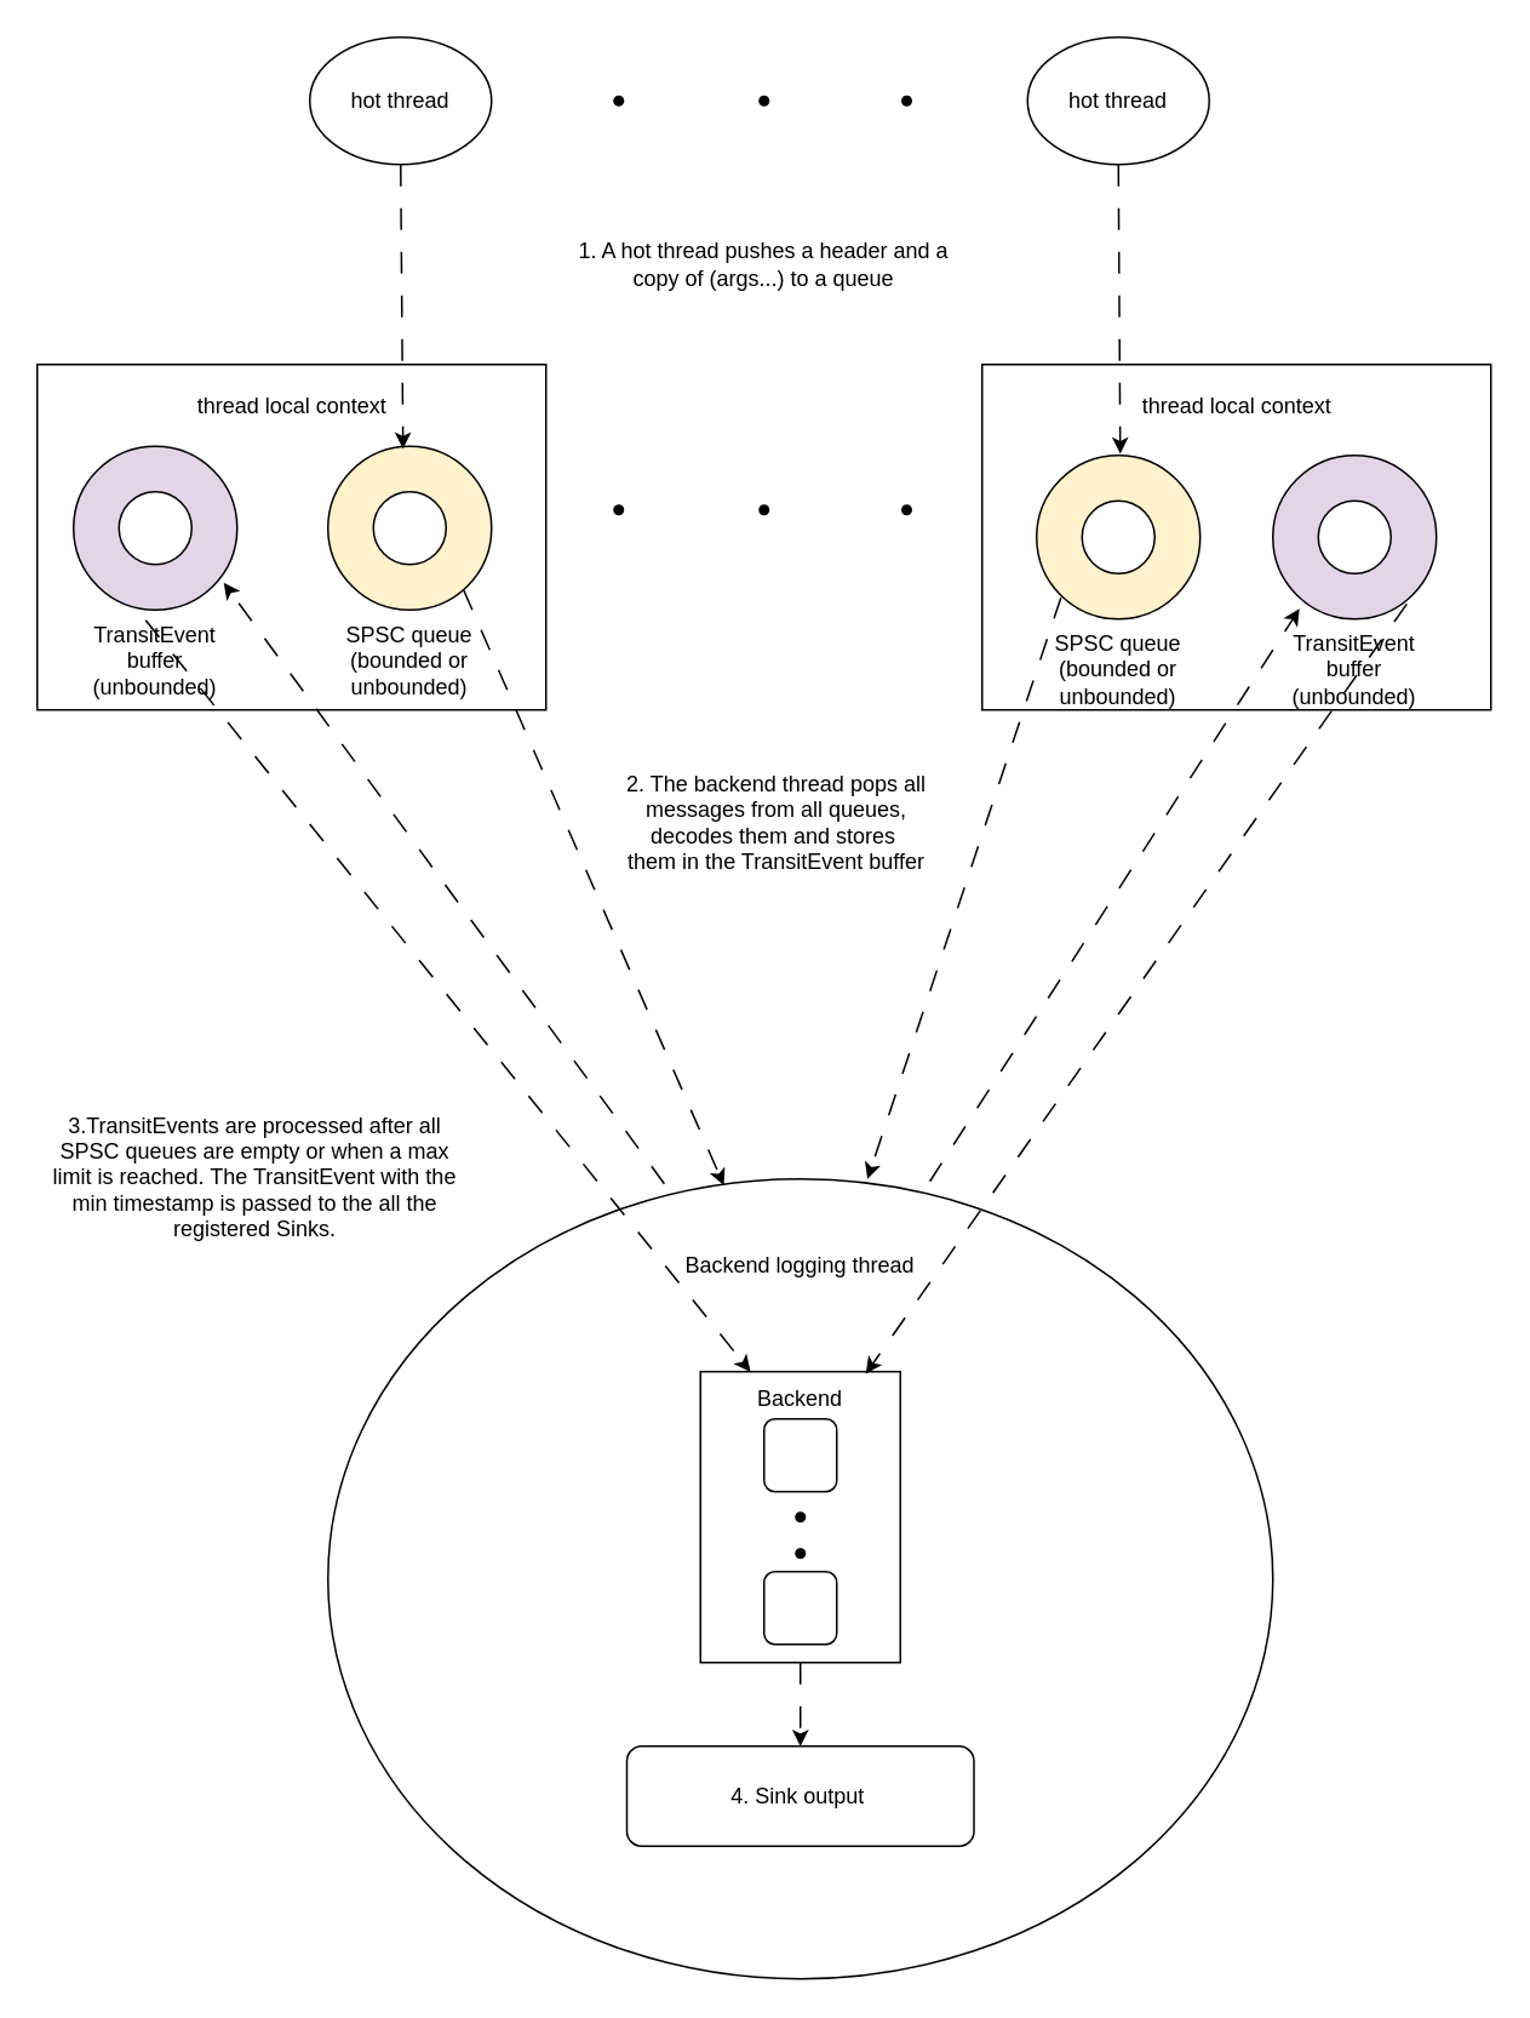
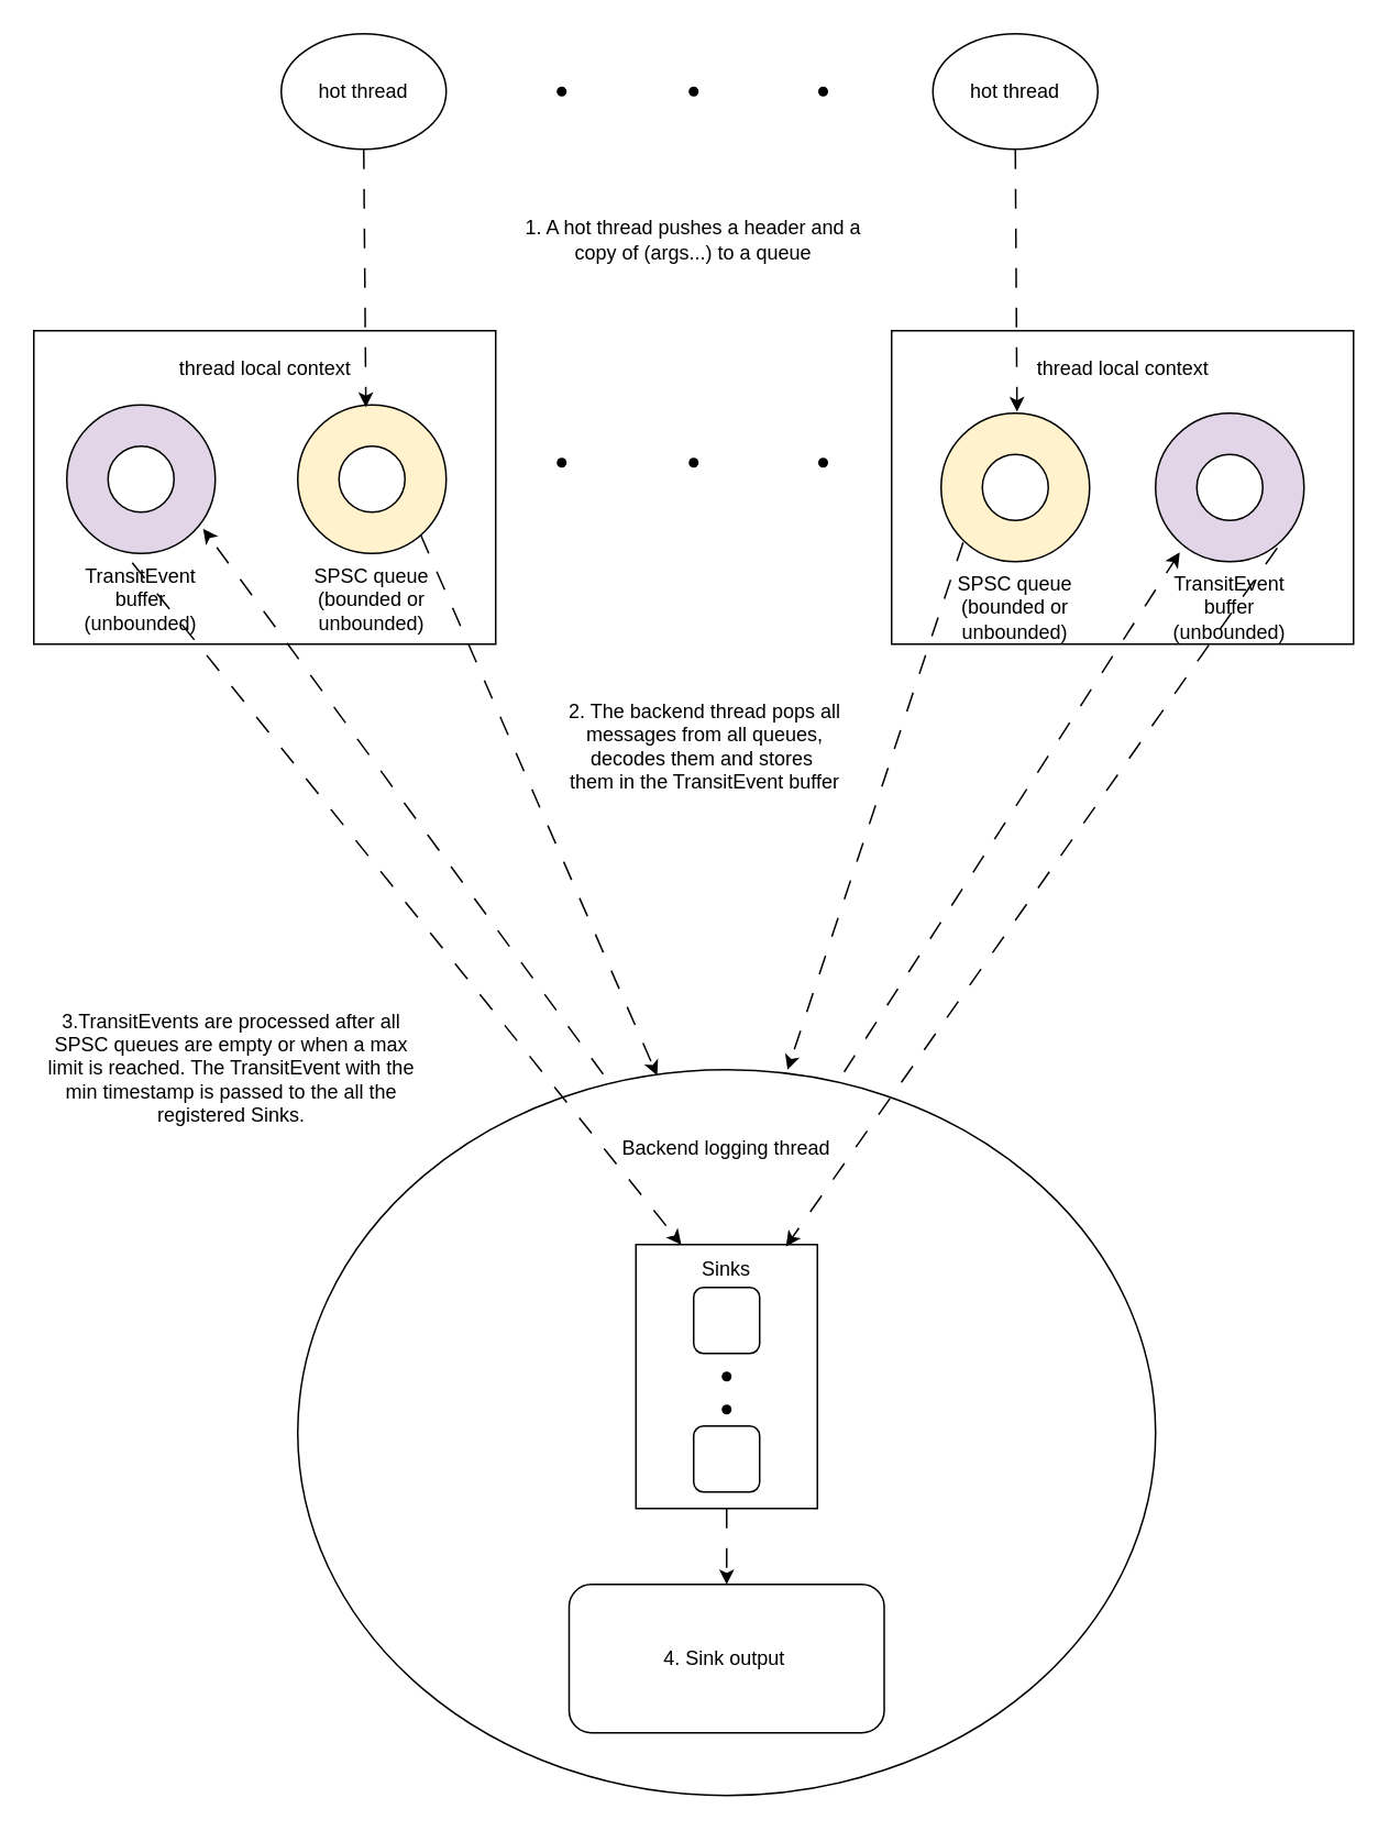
  <mxCell id="0" />
  <mxCell id="1" parent="0" />
  <mxCell id="2" value="hot thread" style="ellipse;whiteSpace=wrap;html=1;" parent="1" vertex="1"><mxGeometry x="170" y="20" width="100" height="70" as="geometry" /></mxCell>
  <mxCell id="3" value="hot thread" style="ellipse;whiteSpace=wrap;html=1;" parent="1" vertex="1"><mxGeometry x="565" y="20" width="100" height="70" as="geometry" /></mxCell>
  <mxCell id="4" value="" style="shape=waypoint;sketch=0;fillStyle=solid;size=6;pointerEvents=1;points=[];fillColor=none;resizable=0;rotatable=0;perimeter=centerPerimeter;snapToPoint=1;" parent="1" vertex="1"><mxGeometry x="410" y="45" width="20" height="20" as="geometry" /></mxCell>
  <mxCell id="5" value="" style="shape=waypoint;sketch=0;fillStyle=solid;size=6;pointerEvents=1;points=[];fillColor=none;resizable=0;rotatable=0;perimeter=centerPerimeter;snapToPoint=1;" parent="1" vertex="1"><mxGeometry x="488.5" y="45" width="20" height="20" as="geometry" /></mxCell>
  <mxCell id="6" value="" style="shape=waypoint;sketch=0;fillStyle=solid;size=6;pointerEvents=1;points=[];fillColor=none;resizable=0;rotatable=0;perimeter=centerPerimeter;snapToPoint=1;" parent="1" vertex="1"><mxGeometry x="330" y="45" width="20" height="20" as="geometry" /></mxCell>
  <mxCell id="7" value="thread local context&lt;br&gt;&lt;br&gt;&lt;br&gt;&lt;br&gt;&lt;br&gt;&lt;br&gt;&lt;br&gt;&lt;br&gt;&lt;br&gt;&lt;br&gt;&lt;br&gt;" style="verticalLabelPosition=middle;verticalAlign=middle;html=1;shape=mxgraph.basic.rect;fillColor2=none;strokeWidth=1;size=26.67;indent=5;labelPosition=center;align=center;" parent="1" vertex="1"><mxGeometry x="20" y="200" width="280" height="190" as="geometry" /></mxCell>
  <mxCell id="8" value="SPSC queue&lt;br&gt;(bounded or unbounded)" style="verticalLabelPosition=bottom;verticalAlign=top;html=1;shape=mxgraph.basic.donut;dx=25;fillColor=#fff2cc;strokeColor=#000000;container=0;perimeterSpacing=1;labelPosition=center;align=center;whiteSpace=wrap;" parent="1" vertex="1"><mxGeometry x="180" y="245" width="90" height="90" as="geometry" /></mxCell>
  <mxCell id="9" value="" style="endArrow=classic;html=1;rounded=0;exitX=0.5;exitY=1;exitDx=0;exitDy=0;dashed=1;dashPattern=12 12;labelPosition=left;verticalLabelPosition=top;align=right;verticalAlign=bottom;entryX=0.46;entryY=0.026;entryDx=0;entryDy=0;entryPerimeter=0;" parent="1" source="2" target="8" edge="1"><mxGeometry width="50" height="50" relative="1" as="geometry"><mxPoint x="370" y="260" as="sourcePoint" /><mxPoint x="390" y="220" as="targetPoint" /></mxGeometry></mxCell>
  <mxCell id="10" value="TransitEvent buffer (unbounded)" style="verticalLabelPosition=bottom;verticalAlign=top;html=1;shape=mxgraph.basic.donut;dx=25;fillColor=#e1d5e7;strokeColor=#000000;container=0;shadow=0;perimeterSpacing=1;whiteSpace=wrap;" parent="1" vertex="1"><mxGeometry x="40" y="245" width="90" height="90" as="geometry" /></mxCell>
  <mxCell id="11" value="1. A hot thread pushes a header and a copy of (args...) to a queue" style="text;html=1;strokeColor=none;fillColor=none;align=center;verticalAlign=middle;whiteSpace=wrap;rounded=0;" parent="1" vertex="1"><mxGeometry x="315" y="130" width="210" height="30" as="geometry" /></mxCell>
  <mxCell id="12" value="Backend logging thread&lt;br&gt;&lt;br&gt;&lt;br&gt;&lt;br&gt;&lt;br&gt;&lt;br&gt;&lt;br&gt;&lt;br&gt;&lt;br&gt;&lt;br&gt;&lt;br&gt;&lt;br&gt;&lt;br&gt;&lt;br&gt;&lt;br&gt;&lt;br&gt;&lt;br&gt;&lt;br&gt;&lt;br&gt;&lt;br&gt;&lt;br&gt;&lt;br&gt;&lt;br&gt;&lt;br&gt;&lt;br&gt;" style="ellipse;whiteSpace=wrap;html=1;shadow=0;sketch=0;strokeColor=#000000;" parent="1" vertex="1"><mxGeometry x="180" y="648" width="520" height="440" as="geometry" /></mxCell>
  <mxCell id="13" value="thread local context&lt;br&gt;&lt;br&gt;&lt;br&gt;&lt;br&gt;&lt;br&gt;&lt;br&gt;&lt;br&gt;&lt;br&gt;&lt;br&gt;&lt;br&gt;&lt;br&gt;" style="verticalLabelPosition=middle;verticalAlign=middle;html=1;shape=mxgraph.basic.rect;fillColor2=none;strokeWidth=1;size=26.67;indent=5;labelPosition=center;align=center;" parent="1" vertex="1"><mxGeometry x="540" y="200" width="280" height="190" as="geometry" /></mxCell>
  <mxCell id="14" value="SPSC queue&lt;br&gt;(bounded or unbounded)" style="verticalLabelPosition=bottom;verticalAlign=top;html=1;shape=mxgraph.basic.donut;dx=25;fillColor=#fff2cc;strokeColor=#000000;container=0;perimeterSpacing=1;labelPosition=center;align=center;whiteSpace=wrap;" parent="1" vertex="1"><mxGeometry x="570" y="250" width="90" height="90" as="geometry" /></mxCell>
  <mxCell id="15" value="TransitEvent buffer (unbounded)" style="verticalLabelPosition=bottom;verticalAlign=top;html=1;shape=mxgraph.basic.donut;dx=25;fillColor=#e1d5e7;strokeColor=#000000;container=0;shadow=0;perimeterSpacing=1;whiteSpace=wrap;" parent="1" vertex="1"><mxGeometry x="700" y="250" width="90" height="90" as="geometry" /></mxCell>
  <mxCell id="16" value="" style="endArrow=classic;html=1;rounded=0;exitX=0.5;exitY=1;exitDx=0;exitDy=0;dashed=1;dashPattern=12 12;labelPosition=left;verticalLabelPosition=top;align=right;verticalAlign=bottom;entryX=0.511;entryY=0.001;entryDx=0;entryDy=0;entryPerimeter=0;" parent="1" source="3" target="14" edge="1"><mxGeometry width="50" height="50" relative="1" as="geometry"><mxPoint x="300" y="125" as="sourcePoint" /><mxPoint x="252.086" y="254" as="targetPoint" /></mxGeometry></mxCell>
  <mxCell id="17" value="" style="shape=waypoint;sketch=0;fillStyle=solid;size=6;pointerEvents=1;points=[];fillColor=none;resizable=0;rotatable=0;perimeter=centerPerimeter;snapToPoint=1;" parent="1" vertex="1"><mxGeometry x="410" y="270" width="20" height="20" as="geometry" /></mxCell>
  <mxCell id="18" value="" style="shape=waypoint;sketch=0;fillStyle=solid;size=6;pointerEvents=1;points=[];fillColor=none;resizable=0;rotatable=0;perimeter=centerPerimeter;snapToPoint=1;" parent="1" vertex="1"><mxGeometry x="488.5" y="270" width="20" height="20" as="geometry" /></mxCell>
  <mxCell id="19" value="" style="shape=waypoint;sketch=0;fillStyle=solid;size=6;pointerEvents=1;points=[];fillColor=none;resizable=0;rotatable=0;perimeter=centerPerimeter;snapToPoint=1;" parent="1" vertex="1"><mxGeometry x="330" y="270" width="20" height="20" as="geometry" /></mxCell>
  <mxCell id="20" value="2. The backend thread pops all messages from all queues, decodes them and stores&amp;nbsp;&lt;br&gt;them in the TransitEvent buffer" style="text;html=1;strokeColor=none;fillColor=none;align=center;verticalAlign=middle;whiteSpace=wrap;rounded=0;" parent="1" vertex="1"><mxGeometry x="330" y="410" width="194" height="84" as="geometry" /></mxCell>
  <mxCell id="21" value="" style="rounded=0;whiteSpace=wrap;html=1;shadow=0;sketch=0;strokeColor=#000000;" parent="1" vertex="1"><mxGeometry x="385" y="754" width="110" height="160" as="geometry" /></mxCell>
  <mxCell id="22" value="3.TransitEvents are processed after all SPSC queues are empty or when a max limit is reached. The TransitEvent with the min timestamp is passed to the all the registered Sinks." style="text;html=1;strokeColor=none;fillColor=none;align=center;verticalAlign=middle;whiteSpace=wrap;rounded=0;" parent="1" vertex="1"><mxGeometry x="20" y="602" width="240" height="90" as="geometry" /></mxCell>
  <mxCell id="23" value="" style="rounded=1;whiteSpace=wrap;html=1;shadow=0;sketch=0;strokeColor=#000000;" parent="1" vertex="1"><mxGeometry x="420" y="864" width="40" height="40" as="geometry" /></mxCell>
  <mxCell id="24" value="" style="rounded=1;whiteSpace=wrap;html=1;shadow=0;sketch=0;strokeColor=#000000;" parent="1" vertex="1"><mxGeometry x="420" y="780" width="40" height="40" as="geometry" /></mxCell>
  <mxCell id="25" value="" style="shape=waypoint;sketch=0;fillStyle=solid;size=6;pointerEvents=1;points=[];fillColor=none;resizable=0;rotatable=0;perimeter=centerPerimeter;snapToPoint=1;" parent="1" vertex="1"><mxGeometry x="430" y="824" width="20" height="20" as="geometry" /></mxCell>
  <mxCell id="26" value="" style="shape=waypoint;sketch=0;fillStyle=solid;size=6;pointerEvents=1;points=[];fillColor=none;resizable=0;rotatable=0;perimeter=centerPerimeter;snapToPoint=1;" parent="1" vertex="1"><mxGeometry x="430" y="844" width="20" height="20" as="geometry" /></mxCell>
- <mxCell id="27" value="Backend" style="text;html=1;strokeColor=none;fillColor=none;align=center;verticalAlign=middle;whiteSpace=wrap;rounded=0;" parent="1" vertex="1"><mxGeometry x="410" y="754" width="60" height="30" as="geometry" /></mxCell>
+ <mxCell id="27" value="Sinks" style="text;html=1;strokeColor=none;fillColor=none;align=center;verticalAlign=middle;whiteSpace=wrap;rounded=0;" parent="1" vertex="1"><mxGeometry x="410" y="754" width="60" height="30" as="geometry" /></mxCell>
  <mxCell id="28" value="" style="endArrow=classic;html=1;rounded=0;dashed=1;dashPattern=12 12;strokeColor=default;exitX=0.822;exitY=0.87;exitDx=0;exitDy=0;exitPerimeter=0;entryX=0.419;entryY=0.008;entryDx=0;entryDy=0;entryPerimeter=0;" parent="1" source="8" target="12" edge="1"><mxGeometry width="50" height="50" relative="1" as="geometry"><mxPoint x="370" y="470" as="sourcePoint" /><mxPoint x="450" y="620" as="targetPoint" /></mxGeometry></mxCell>
  <mxCell id="29" value="" style="endArrow=classic;html=1;rounded=0;dashed=1;dashPattern=12 12;strokeColor=default;exitX=0.156;exitY=0.862;exitDx=0;exitDy=0;exitPerimeter=0;entryX=0.571;entryY=0;entryDx=0;entryDy=0;entryPerimeter=0;" parent="1" source="14" target="12" edge="1"><mxGeometry width="50" height="50" relative="1" as="geometry"><mxPoint x="233.988" y="346" as="sourcePoint" /><mxPoint x="510" y="620" as="targetPoint" /></mxGeometry></mxCell>
  <mxCell id="30" value="" style="endArrow=classic;html=1;rounded=0;dashed=1;dashPattern=12 12;strokeColor=default;entryX=0.909;entryY=0.826;entryDx=0;entryDy=0;entryPerimeter=0;exitX=0.356;exitY=0.006;exitDx=0;exitDy=0;exitPerimeter=0;" parent="1" source="12" target="10" edge="1"><mxGeometry width="50" height="50" relative="1" as="geometry"><mxPoint x="430" y="620" as="sourcePoint" /><mxPoint x="420" y="420" as="targetPoint" /></mxGeometry></mxCell>
  <mxCell id="31" value="" style="endArrow=classic;html=1;rounded=0;dashed=1;dashPattern=12 12;strokeColor=default;entryX=0.17;entryY=0.928;entryDx=0;entryDy=0;entryPerimeter=0;exitX=0.637;exitY=0.003;exitDx=0;exitDy=0;exitPerimeter=0;" parent="1" source="12" target="15" edge="1"><mxGeometry width="50" height="50" relative="1" as="geometry"><mxPoint x="480" y="610" as="sourcePoint" /><mxPoint x="132.628" y="329.992" as="targetPoint" /></mxGeometry></mxCell>
  <mxCell id="32" value="" style="endArrow=classic;html=1;rounded=0;dashed=1;dashPattern=12 12;strokeColor=default;exitX=0.442;exitY=1.051;exitDx=0;exitDy=0;exitPerimeter=0;entryX=0.25;entryY=0;entryDx=0;entryDy=0;" parent="1" source="10" target="21" edge="1"><mxGeometry width="50" height="50" relative="1" as="geometry"><mxPoint x="264.624" y="334.04" as="sourcePoint" /><mxPoint x="400" y="780" as="targetPoint" /></mxGeometry></mxCell>
  <mxCell id="33" value="" style="endArrow=classic;html=1;rounded=0;dashed=1;dashPattern=12 12;strokeColor=default;exitX=0.812;exitY=0.899;exitDx=0;exitDy=0;exitPerimeter=0;entryX=0.827;entryY=0.007;entryDx=0;entryDy=0;entryPerimeter=0;" parent="1" source="15" target="21" edge="1"><mxGeometry width="50" height="50" relative="1" as="geometry"><mxPoint x="89.664" y="350.692" as="sourcePoint" /><mxPoint x="420" y="780" as="targetPoint" /></mxGeometry></mxCell>
  <mxCell id="34" value="" style="endArrow=classic;html=1;rounded=0;dashed=1;dashPattern=12 12;strokeColor=default;exitX=0.5;exitY=1;exitDx=0;exitDy=0;" parent="1" source="21" target="35" edge="1"><mxGeometry width="50" height="50" relative="1" as="geometry"><mxPoint x="370" y="720" as="sourcePoint" /><mxPoint x="414" y="990" as="targetPoint" /></mxGeometry></mxCell>
- <mxCell id="35" value="4. Sink output&amp;nbsp;" style="rounded=1;whiteSpace=wrap;html=1;shadow=0;sketch=0;strokeColor=#000000;" parent="1" vertex="1"><mxGeometry x="344.5" y="960" width="191" height="55" as="geometry" /></mxCell>
+ <mxCell id="35" value="4. Sink output&amp;nbsp;" style="rounded=1;whiteSpace=wrap;html=1;shadow=0;sketch=0;strokeColor=#000000;" parent="1" vertex="1"><mxGeometry x="344.5" y="960" width="191" height="90" as="geometry" /></mxCell>
